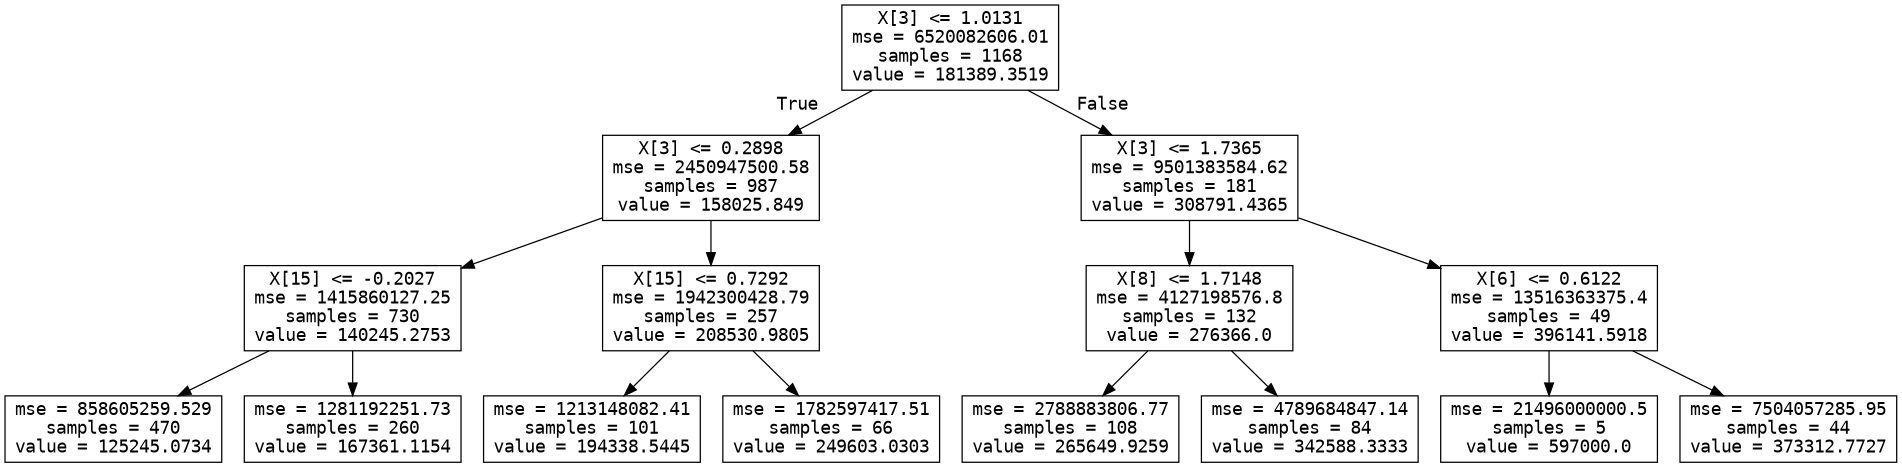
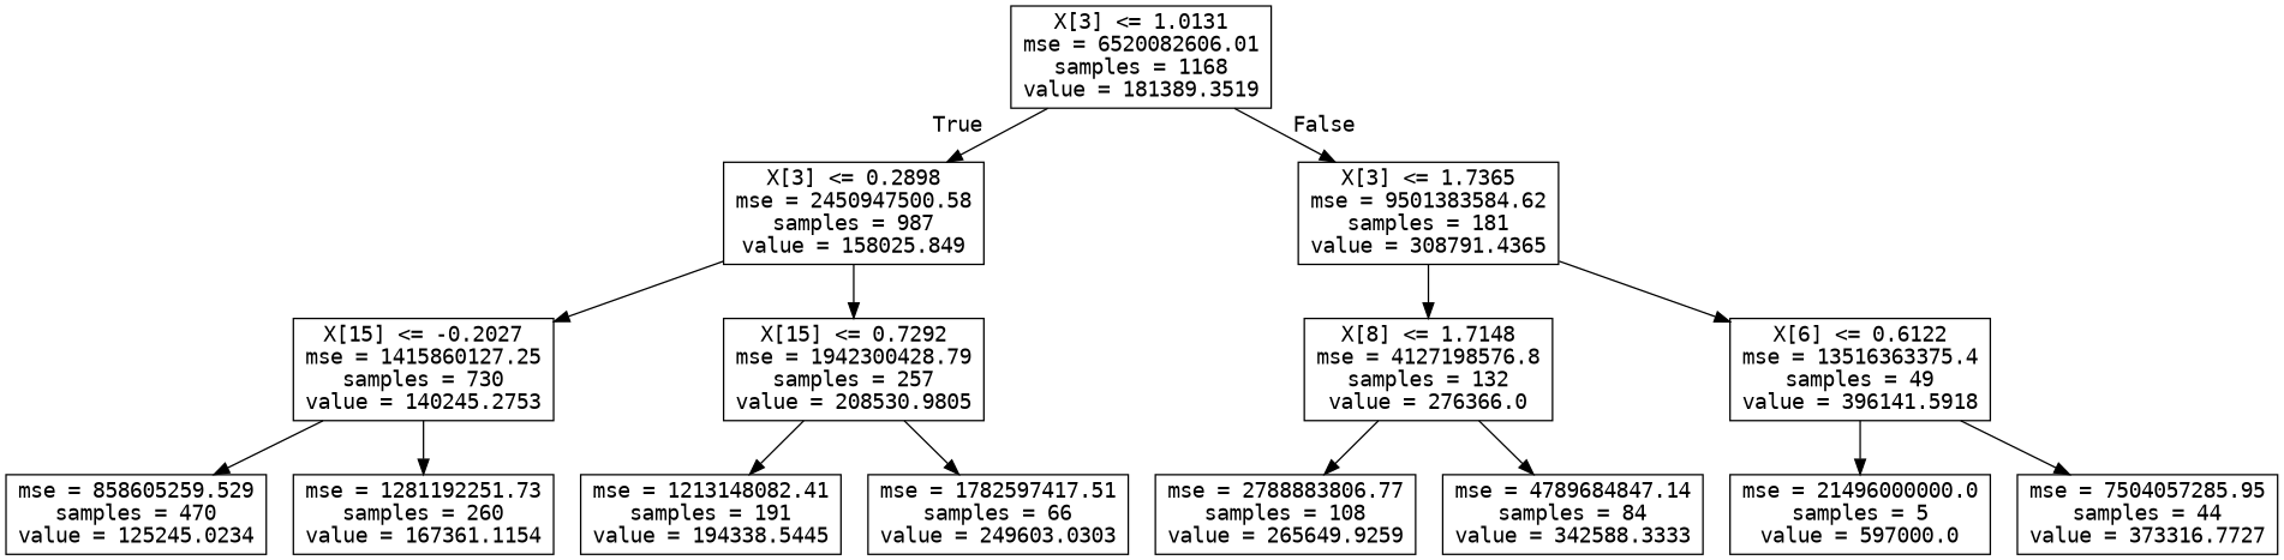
  digraph {
    fontname="DejaVu Sans Mono"
    node [fontname="DejaVu Sans Mono" shape=box]
    edge [fontname="DejaVu Sans Mono"]
    n1 [label="X[3] <= 1.0131\nmse = 6520082606.01\nsamples = 1168\nvalue = 181389.3519"]
    n2 [label="X[3] <= 0.2898\nmse = 2450947500.58\nsamples = 987\nvalue = 158025.849"]
    n3 [label="X[3] <= 1.7365\nmse = 9501383584.62\nsamples = 181\nvalue = 308791.4365"]
    n4 [label="X[15] <= -0.2027\nmse = 1415860127.25\nsamples = 730\nvalue = 140245.2753"]
    n5 [label="X[15] <= 0.7292\nmse = 1942300428.79\nsamples = 257\nvalue = 208530.9805"]
    n6 [label="X[8] <= 1.7148\nmse = 4127198576.8\nsamples = 132\nvalue = 276366.0"]
    n7 [label="X[6] <= 0.6122\nmse = 13516363375.4\nsamples = 49\nvalue = 396141.5918"]
-   n8 [label="mse = 858605259.529\nsamples = 470\nvalue = 125245.0734"]
+   n8 [label="mse = 858605259.529\nsamples = 470\nvalue = 125245.0234"]
    n9 [label="mse = 1281192251.73\nsamples = 260\nvalue = 167361.1154"]
-   n10 [label="mse = 1213148082.41\nsamples = 101\nvalue = 194338.5445"]
+   n10 [label="mse = 1213148082.41\nsamples = 191\nvalue = 194338.5445"]
    n11 [label="mse = 1782597417.51\nsamples = 66\nvalue = 249603.0303"]
    n12 [label="mse = 2788883806.77\nsamples = 108\nvalue = 265649.9259"]
    n13 [label="mse = 4789684847.14\nsamples = 84\nvalue = 342588.3333"]
-   n14 [label="mse = 21496000000.5\nsamples = 5\nvalue = 597000.0"]
-   n15 [label="mse = 7504057285.95\nsamples = 44\nvalue = 373312.7727"]
+   n14 [label="mse = 21496000000.0\nsamples = 5\nvalue = 597000.0"]
+   n15 [label="mse = 7504057285.95\nsamples = 44\nvalue = 373316.7727"]
    n1 -> n2 [headlabel=True labelangle=45 labeldistance=2.5]
    n1 -> n3 [headlabel=False labelangle=-45 labeldistance=2.5]
    n2 -> n4
    n2 -> n5
    n3 -> n6
    n3 -> n7
    n4 -> n8
    n4 -> n9
    n5 -> n10
    n5 -> n11
    n6 -> n12
    n6 -> n13
    n7 -> n14
    n7 -> n15
  }
